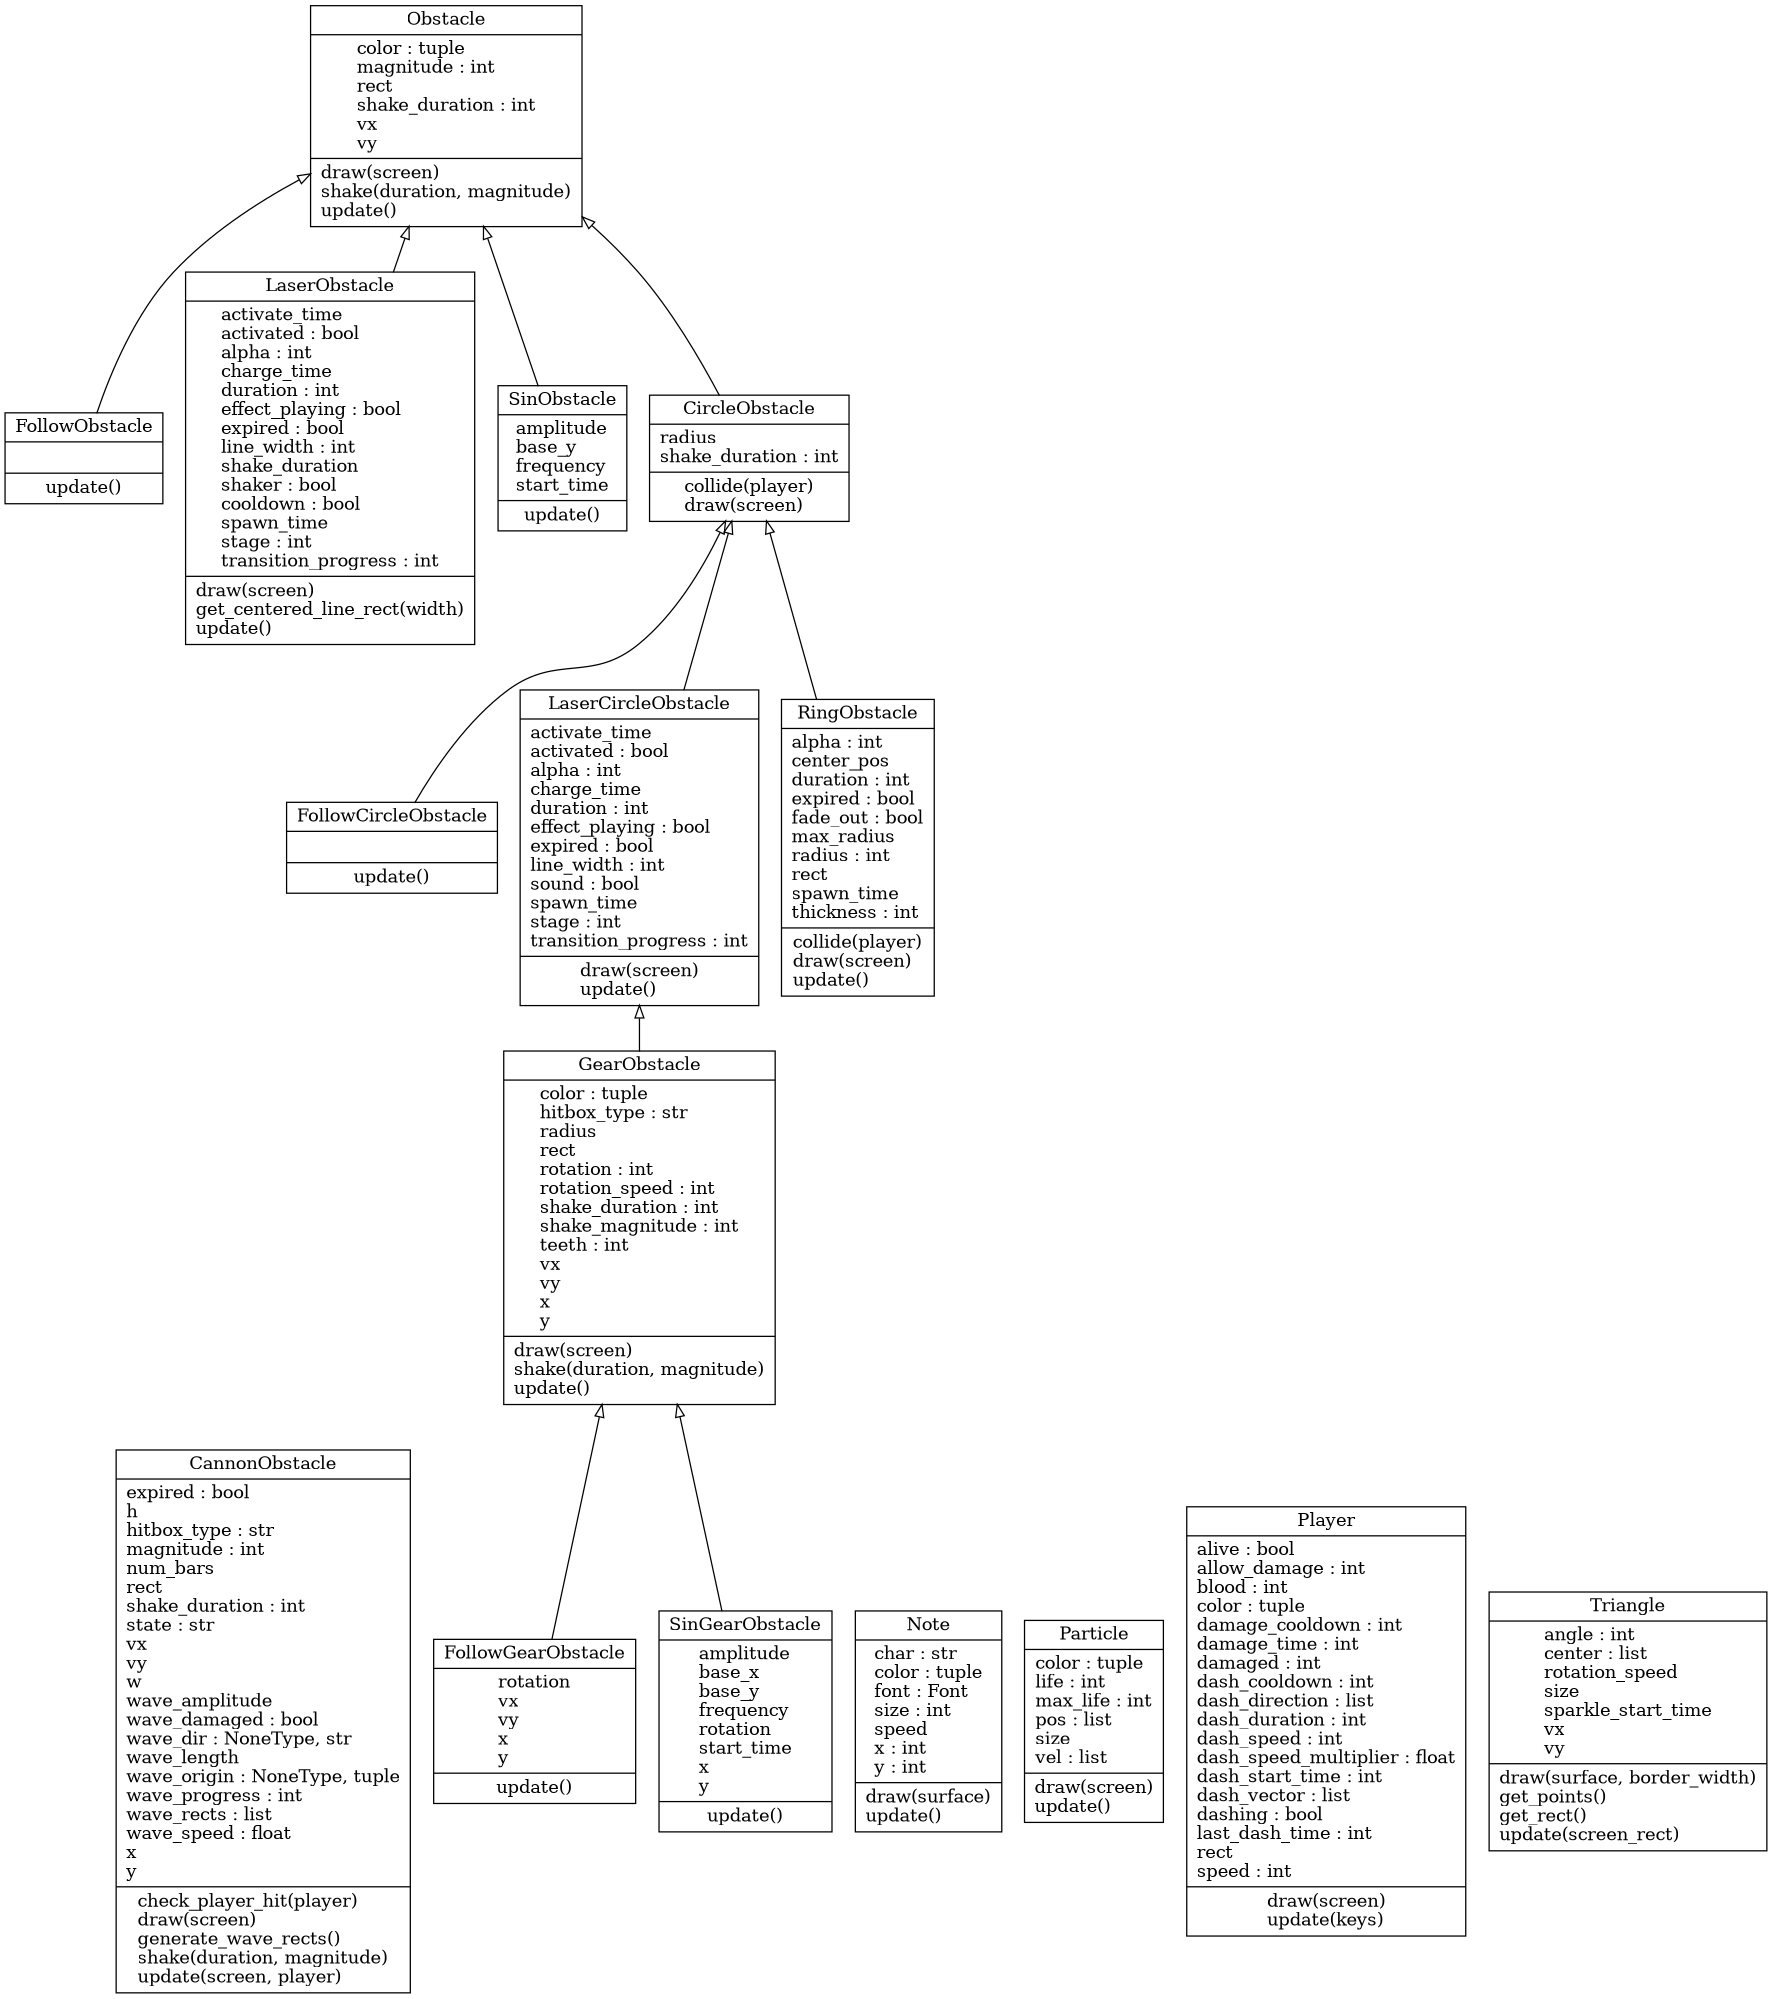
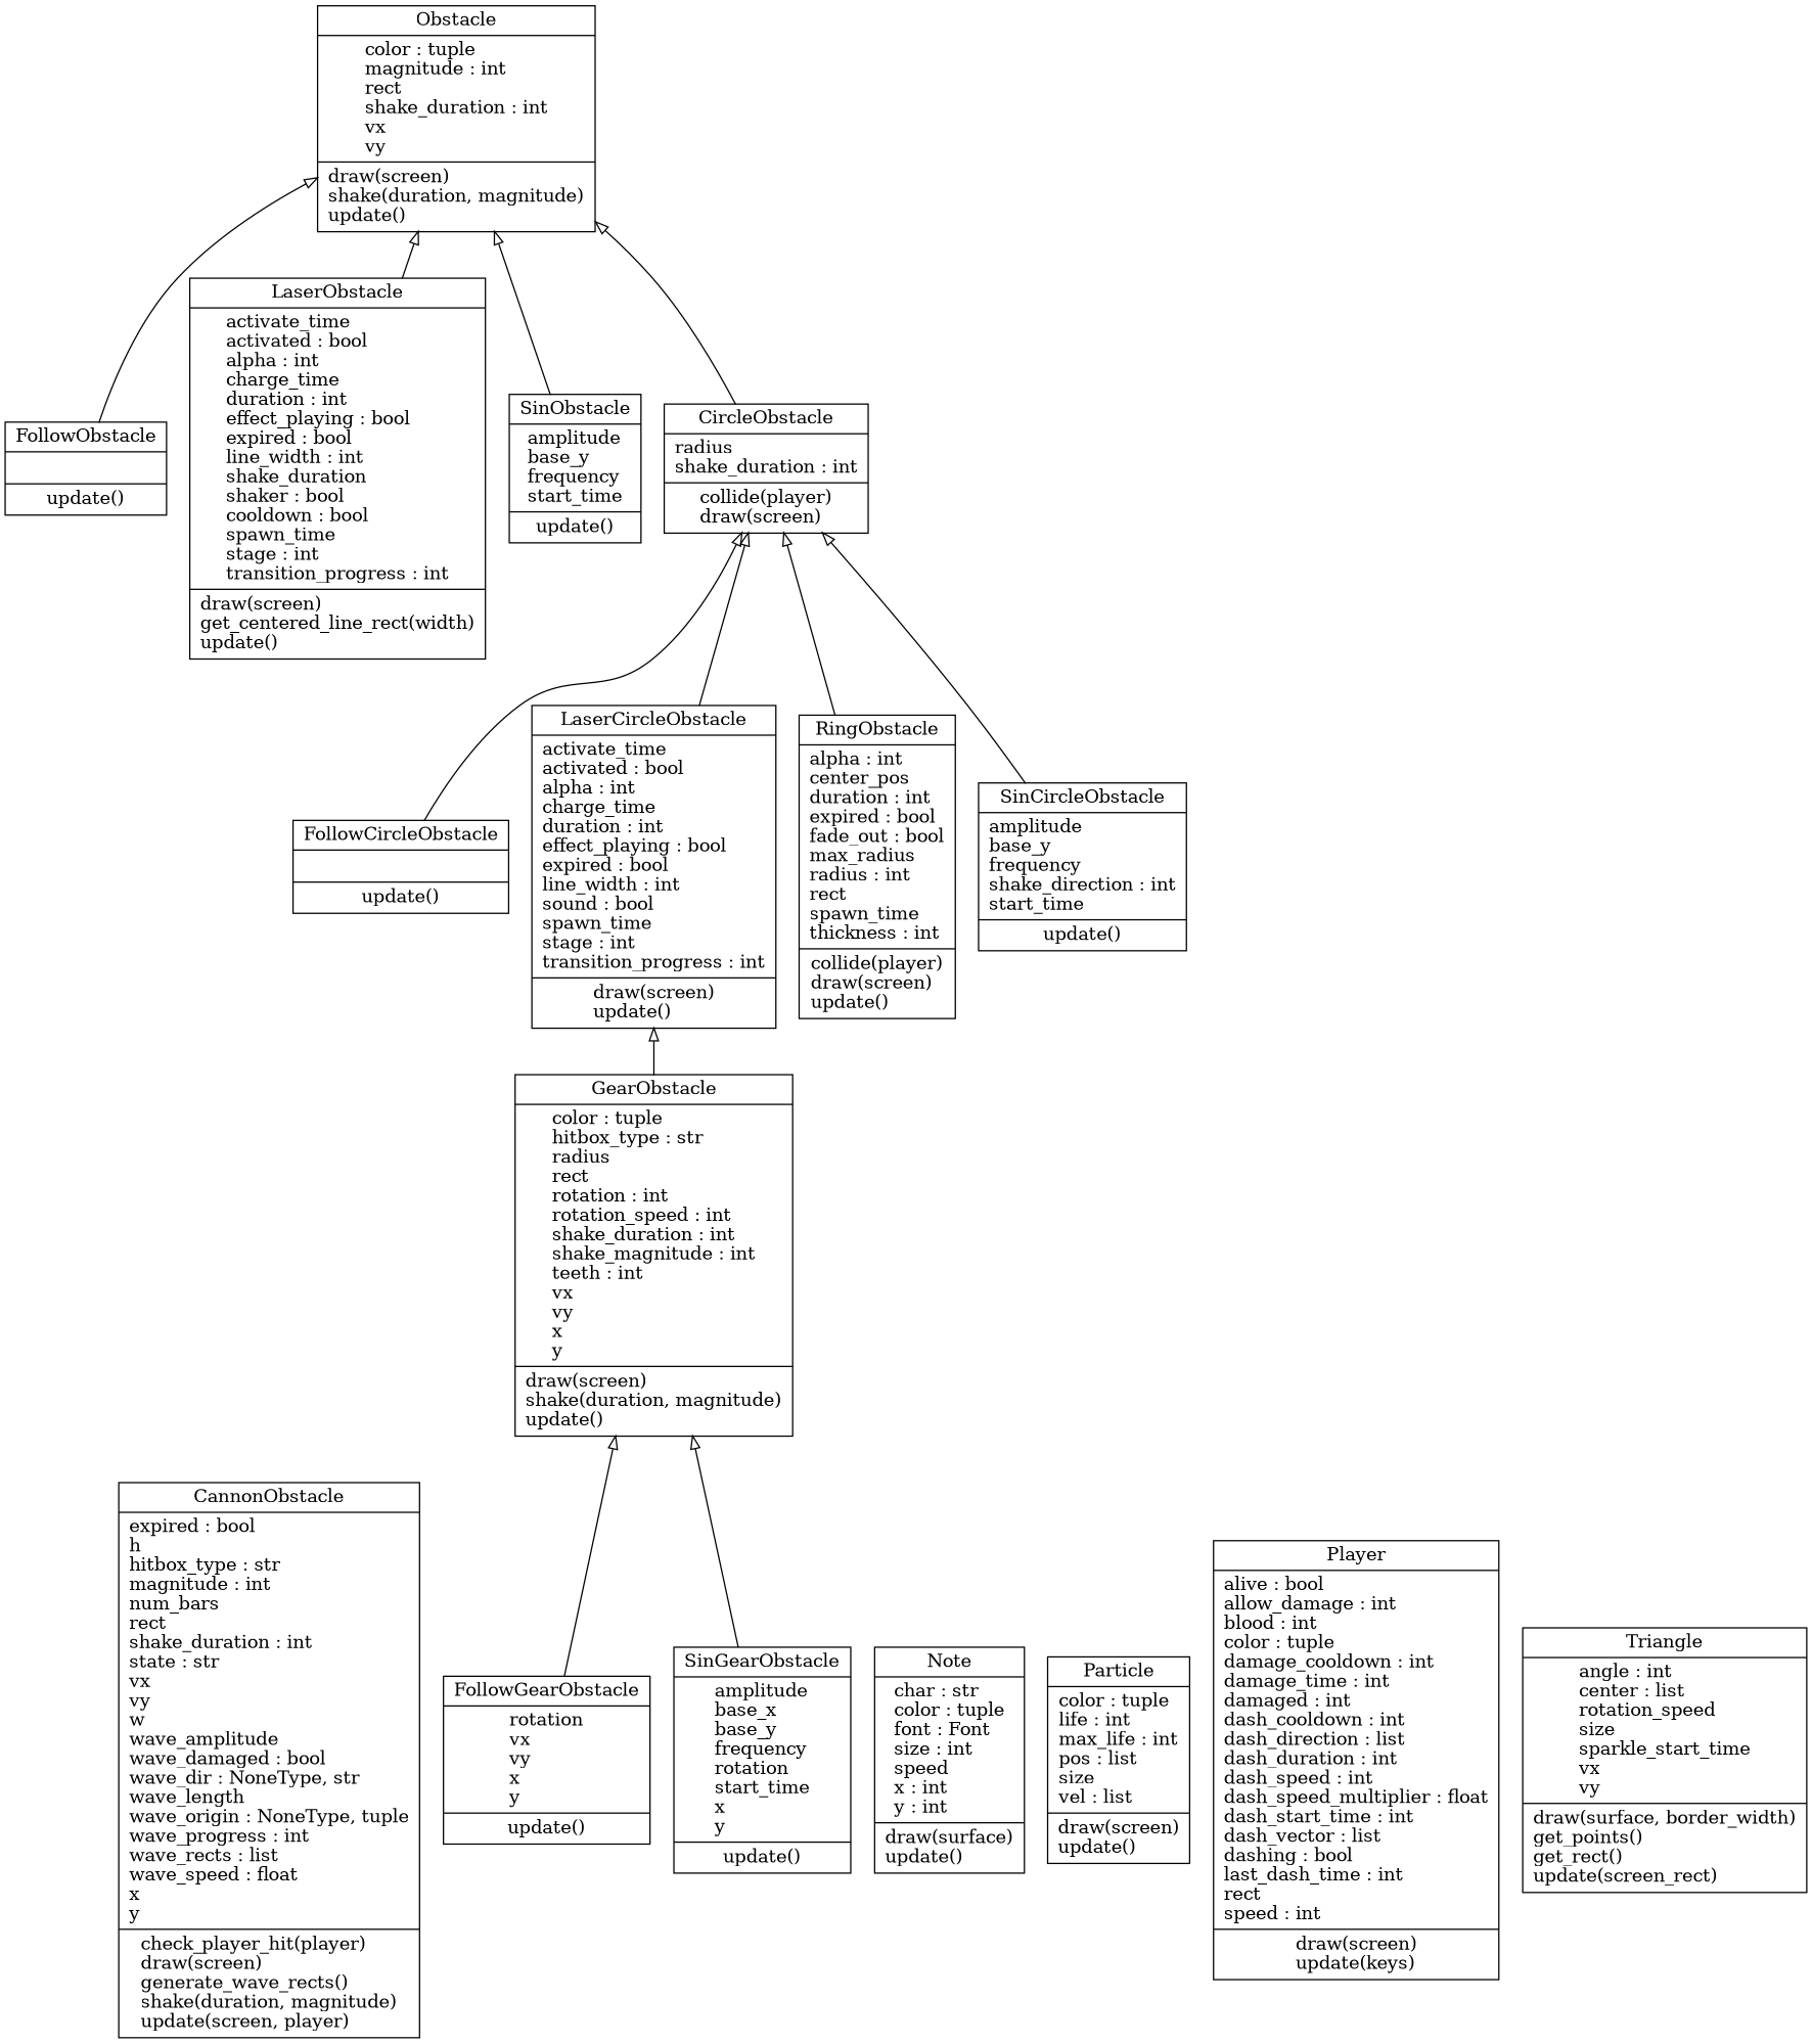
  digraph {
    rankdir=BT
    node [color=black fontcolor=black shape=record style=solid]
    edge [arrowhead=empty arrowtail=none]
    n1 [label=<{CannonObstacle|expired : bool<br ALIGN="LEFT"/>h<br ALIGN="LEFT"/>hitbox_type : str<br ALIGN="LEFT"/>magnitude : int<br ALIGN="LEFT"/>num_bars<br ALIGN="LEFT"/>rect<br ALIGN="LEFT"/>shake_duration : int<br ALIGN="LEFT"/>state : str<br ALIGN="LEFT"/>vx<br ALIGN="LEFT"/>vy<br ALIGN="LEFT"/>w<br ALIGN="LEFT"/>wave_amplitude<br ALIGN="LEFT"/>wave_damaged : bool<br ALIGN="LEFT"/>wave_dir : NoneType, str<br ALIGN="LEFT"/>wave_length<br ALIGN="LEFT"/>wave_origin : NoneType, tuple<br ALIGN="LEFT"/>wave_progress : int<br ALIGN="LEFT"/>wave_rects : list<br ALIGN="LEFT"/>wave_speed : float<br ALIGN="LEFT"/>x<br ALIGN="LEFT"/>y<br ALIGN="LEFT"/>|check_player_hit(player)<br ALIGN="LEFT"/>draw(screen)<br ALIGN="LEFT"/>generate_wave_rects()<br ALIGN="LEFT"/>shake(duration, magnitude)<br ALIGN="LEFT"/>update(screen, player)<br ALIGN="LEFT"/>}>]
    n2 [label=<{CircleObstacle|radius<br ALIGN="LEFT"/>shake_duration : int<br ALIGN="LEFT"/>|collide(player)<br ALIGN="LEFT"/>draw(screen)<br ALIGN="LEFT"/>}>]
    n3 [label=<{Obstacle|color : tuple<br ALIGN="LEFT"/>magnitude : int<br ALIGN="LEFT"/>rect<br ALIGN="LEFT"/>shake_duration : int<br ALIGN="LEFT"/>vx<br ALIGN="LEFT"/>vy<br ALIGN="LEFT"/>|draw(screen)<br ALIGN="LEFT"/>shake(duration, magnitude)<br ALIGN="LEFT"/>update()<br ALIGN="LEFT"/>}>]
    n4 [label=<{FollowCircleObstacle|<br ALIGN="LEFT"/>|update()<br ALIGN="LEFT"/>}>]
    n5 [label=<{FollowGearObstacle|rotation<br ALIGN="LEFT"/>vx<br ALIGN="LEFT"/>vy<br ALIGN="LEFT"/>x<br ALIGN="LEFT"/>y<br ALIGN="LEFT"/>|update()<br ALIGN="LEFT"/>}>]
    n6 [label=<{GearObstacle|color : tuple<br ALIGN="LEFT"/>hitbox_type : str<br ALIGN="LEFT"/>radius<br ALIGN="LEFT"/>rect<br ALIGN="LEFT"/>rotation : int<br ALIGN="LEFT"/>rotation_speed : int<br ALIGN="LEFT"/>shake_duration : int<br ALIGN="LEFT"/>shake_magnitude : int<br ALIGN="LEFT"/>teeth : int<br ALIGN="LEFT"/>vx<br ALIGN="LEFT"/>vy<br ALIGN="LEFT"/>x<br ALIGN="LEFT"/>y<br ALIGN="LEFT"/>|draw(screen)<br ALIGN="LEFT"/>shake(duration, magnitude)<br ALIGN="LEFT"/>update()<br ALIGN="LEFT"/>}>]
    n7 [label=<{LaserCircleObstacle|activate_time<br ALIGN="LEFT"/>activated : bool<br ALIGN="LEFT"/>alpha : int<br ALIGN="LEFT"/>charge_time<br ALIGN="LEFT"/>duration : int<br ALIGN="LEFT"/>effect_playing : bool<br ALIGN="LEFT"/>expired : bool<br ALIGN="LEFT"/>line_width : int<br ALIGN="LEFT"/>sound : bool<br ALIGN="LEFT"/>spawn_time<br ALIGN="LEFT"/>stage : int<br ALIGN="LEFT"/>transition_progress : int<br ALIGN="LEFT"/>|draw(screen)<br ALIGN="LEFT"/>update()<br ALIGN="LEFT"/>}>]
    n8 [label=<{FollowObstacle|<br ALIGN="LEFT"/>|update()<br ALIGN="LEFT"/>}>]
    n9 [label=<{LaserObstacle|activate_time<br ALIGN="LEFT"/>activated : bool<br ALIGN="LEFT"/>alpha : int<br ALIGN="LEFT"/>charge_time<br ALIGN="LEFT"/>duration : int<br ALIGN="LEFT"/>effect_playing : bool<br ALIGN="LEFT"/>expired : bool<br ALIGN="LEFT"/>line_width : int<br ALIGN="LEFT"/>shake_duration<br ALIGN="LEFT"/>shaker : bool<br ALIGN="LEFT"/>cooldown : bool<br ALIGN="LEFT"/>spawn_time<br ALIGN="LEFT"/>stage : int<br ALIGN="LEFT"/>transition_progress : int<br ALIGN="LEFT"/>|draw(screen)<br ALIGN="LEFT"/>get_centered_line_rect(width)<br ALIGN="LEFT"/>update()<br ALIGN="LEFT"/>}>]
    n10 [label=<{Note|char : str<br ALIGN="LEFT"/>color : tuple<br ALIGN="LEFT"/>font : Font<br ALIGN="LEFT"/>size : int<br ALIGN="LEFT"/>speed<br ALIGN="LEFT"/>x : int<br ALIGN="LEFT"/>y : int<br ALIGN="LEFT"/>|draw(surface)<br ALIGN="LEFT"/>update()<br ALIGN="LEFT"/>}>]
    n11 [label=<{Particle|color : tuple<br ALIGN="LEFT"/>life : int<br ALIGN="LEFT"/>max_life : int<br ALIGN="LEFT"/>pos : list<br ALIGN="LEFT"/>size<br ALIGN="LEFT"/>vel : list<br ALIGN="LEFT"/>|draw(screen)<br ALIGN="LEFT"/>update()<br ALIGN="LEFT"/>}>]
    n12 [label=<{Player|alive : bool<br ALIGN="LEFT"/>allow_damage : int<br ALIGN="LEFT"/>blood : int<br ALIGN="LEFT"/>color : tuple<br ALIGN="LEFT"/>damage_cooldown : int<br ALIGN="LEFT"/>damage_time : int<br ALIGN="LEFT"/>damaged : int<br ALIGN="LEFT"/>dash_cooldown : int<br ALIGN="LEFT"/>dash_direction : list<br ALIGN="LEFT"/>dash_duration : int<br ALIGN="LEFT"/>dash_speed : int<br ALIGN="LEFT"/>dash_speed_multiplier : float<br ALIGN="LEFT"/>dash_start_time : int<br ALIGN="LEFT"/>dash_vector : list<br ALIGN="LEFT"/>dashing : bool<br ALIGN="LEFT"/>last_dash_time : int<br ALIGN="LEFT"/>rect<br ALIGN="LEFT"/>speed : int<br ALIGN="LEFT"/>|draw(screen)<br ALIGN="LEFT"/>update(keys)<br ALIGN="LEFT"/>}>]
    n13 [label=<{RingObstacle|alpha : int<br ALIGN="LEFT"/>center_pos<br ALIGN="LEFT"/>duration : int<br ALIGN="LEFT"/>expired : bool<br ALIGN="LEFT"/>fade_out : bool<br ALIGN="LEFT"/>max_radius<br ALIGN="LEFT"/>radius : int<br ALIGN="LEFT"/>rect<br ALIGN="LEFT"/>spawn_time<br ALIGN="LEFT"/>thickness : int<br ALIGN="LEFT"/>|collide(player)<br ALIGN="LEFT"/>draw(screen)<br ALIGN="LEFT"/>update()<br ALIGN="LEFT"/>}>]
+   n14 [label=<{SinCircleObstacle|amplitude<br ALIGN="LEFT"/>base_y<br ALIGN="LEFT"/>frequency<br ALIGN="LEFT"/>shake_direction : int<br ALIGN="LEFT"/>start_time<br ALIGN="LEFT"/>|update()<br ALIGN="LEFT"/>}>]
    n15 [label=<{SinGearObstacle|amplitude<br ALIGN="LEFT"/>base_x<br ALIGN="LEFT"/>base_y<br ALIGN="LEFT"/>frequency<br ALIGN="LEFT"/>rotation<br ALIGN="LEFT"/>start_time<br ALIGN="LEFT"/>x<br ALIGN="LEFT"/>y<br ALIGN="LEFT"/>|update()<br ALIGN="LEFT"/>}>]
    n16 [label=<{SinObstacle|amplitude<br ALIGN="LEFT"/>base_y<br ALIGN="LEFT"/>frequency<br ALIGN="LEFT"/>start_time<br ALIGN="LEFT"/>|update()<br ALIGN="LEFT"/>}>]
    n17 [label=<{Triangle|angle : int<br ALIGN="LEFT"/>center : list<br ALIGN="LEFT"/>rotation_speed<br ALIGN="LEFT"/>size<br ALIGN="LEFT"/>sparkle_start_time<br ALIGN="LEFT"/>vx<br ALIGN="LEFT"/>vy<br ALIGN="LEFT"/>|draw(surface, border_width)<br ALIGN="LEFT"/>get_points()<br ALIGN="LEFT"/>get_rect()<br ALIGN="LEFT"/>update(screen_rect)<br ALIGN="LEFT"/>}>]
    n2 -> n3
    n4 -> n2
    n5 -> n6
    n6 -> n7
    n7 -> n2
    n8 -> n3
    n9 -> n3
    n13 -> n2
+   n14 -> n2
    n15 -> n6
    n16 -> n3
  }
